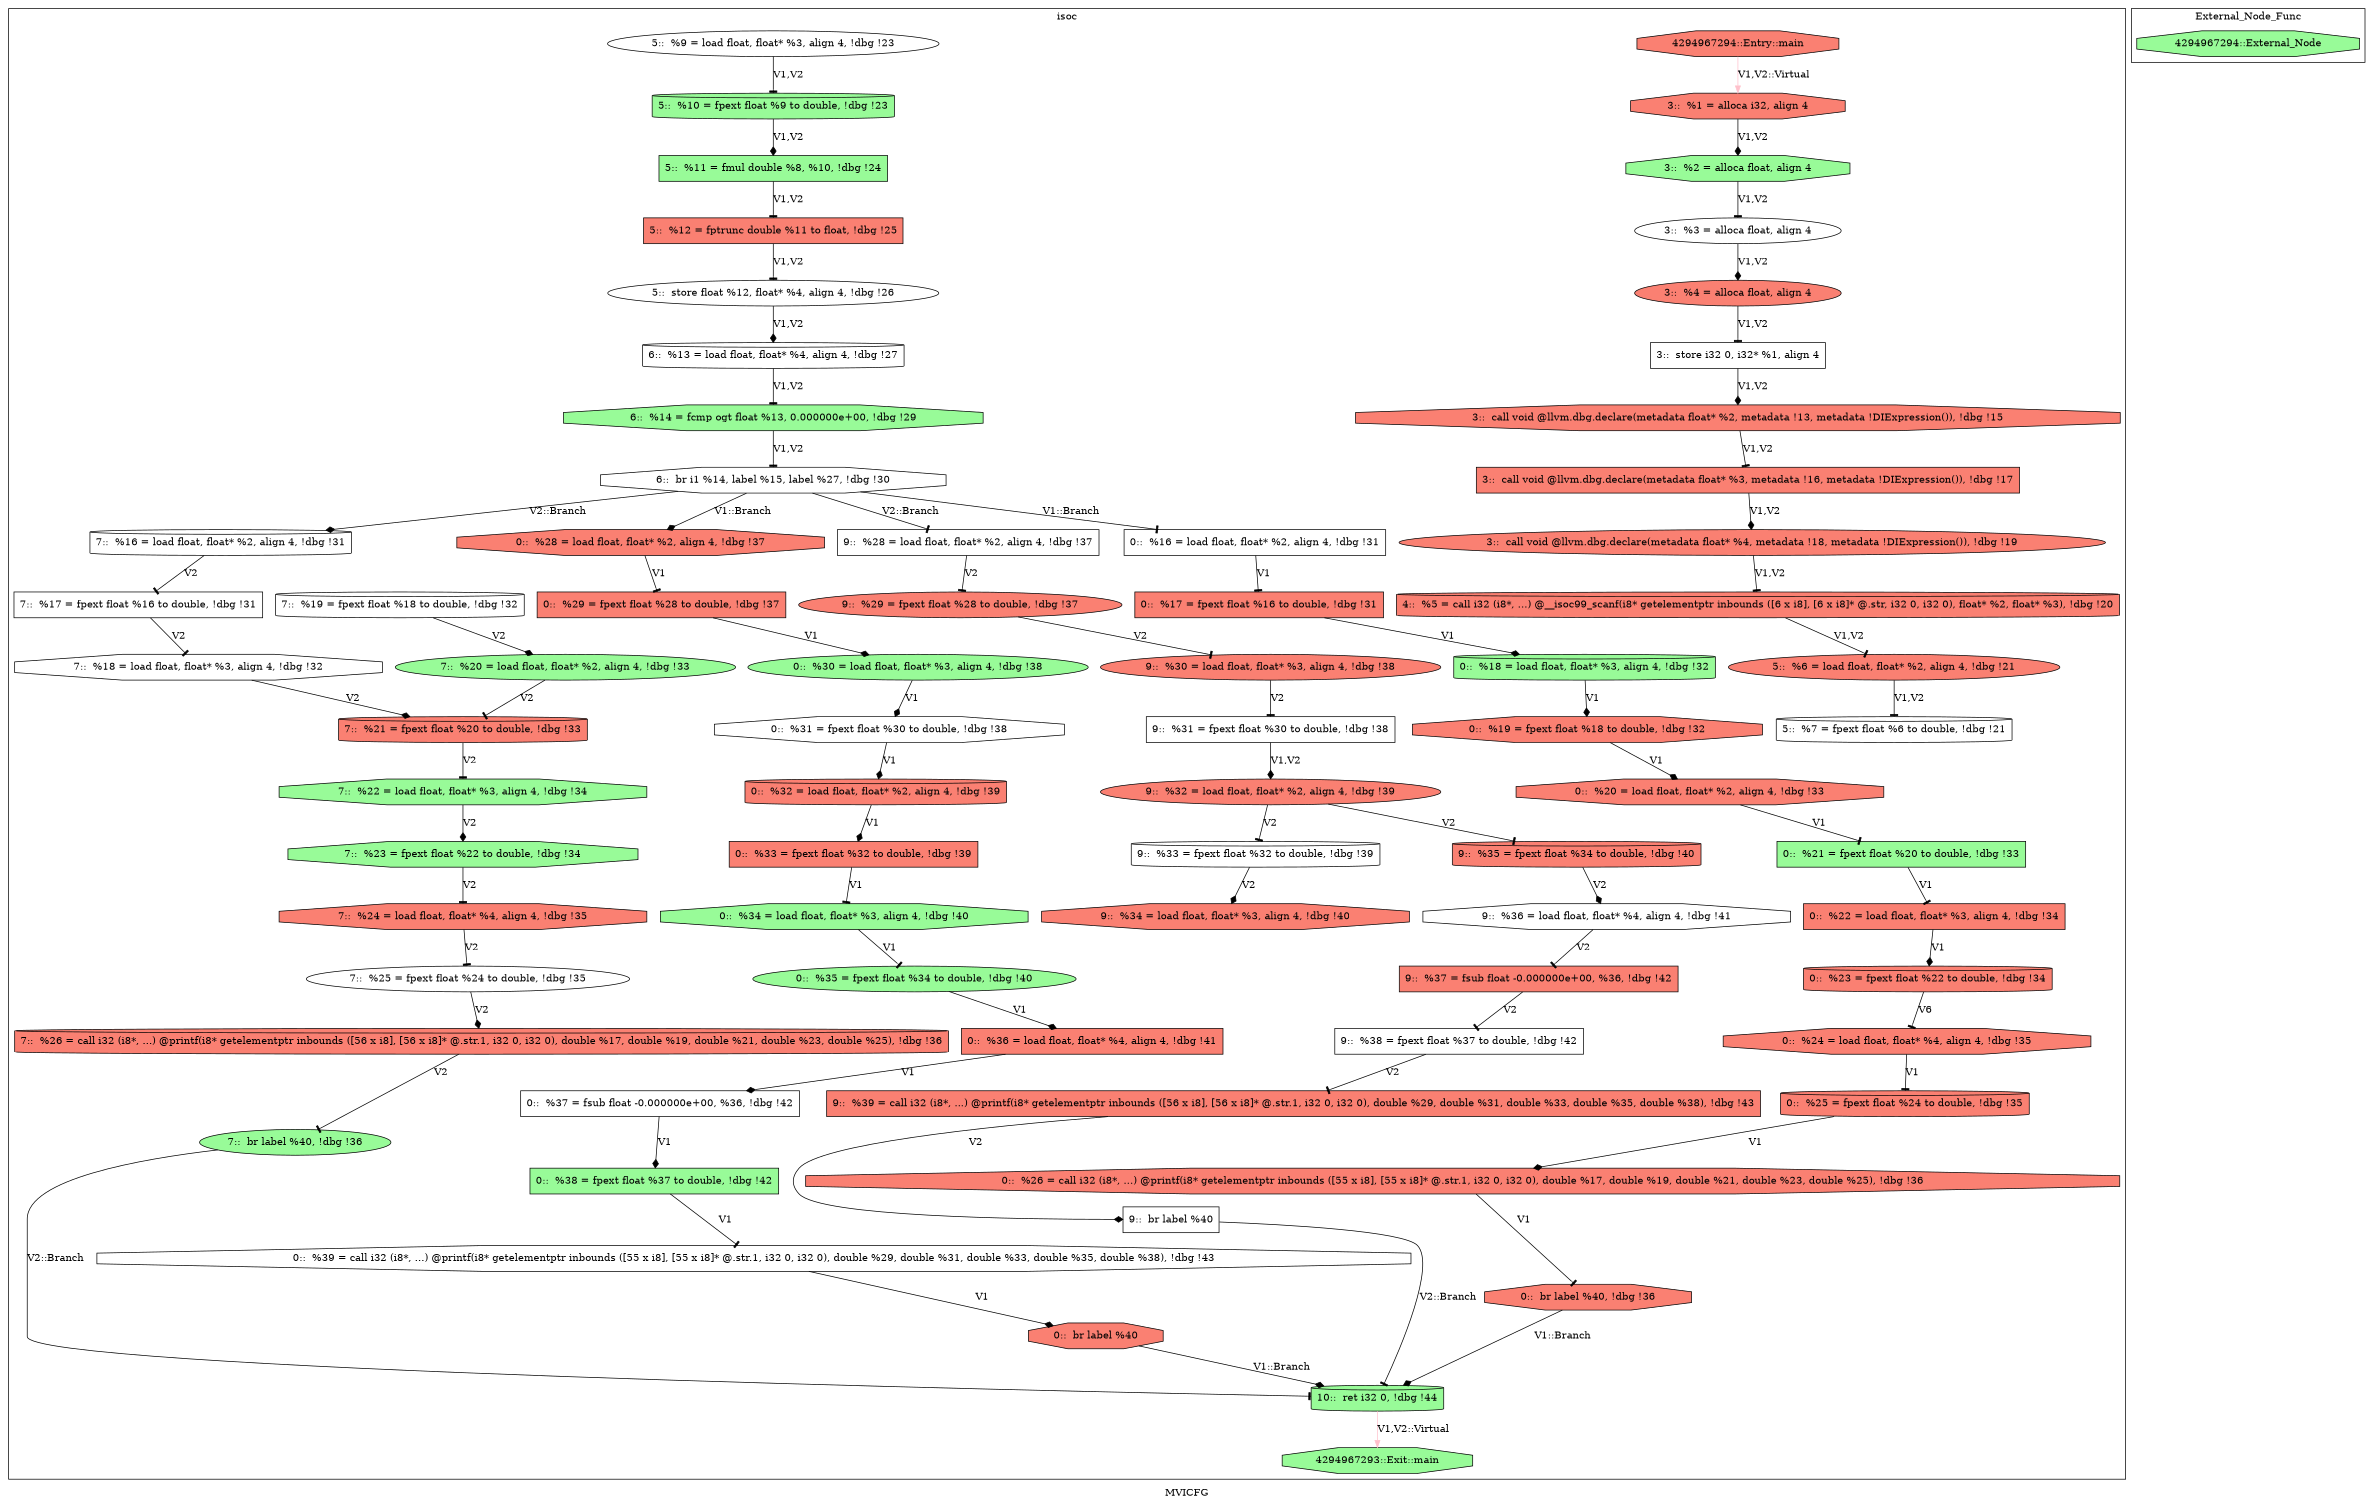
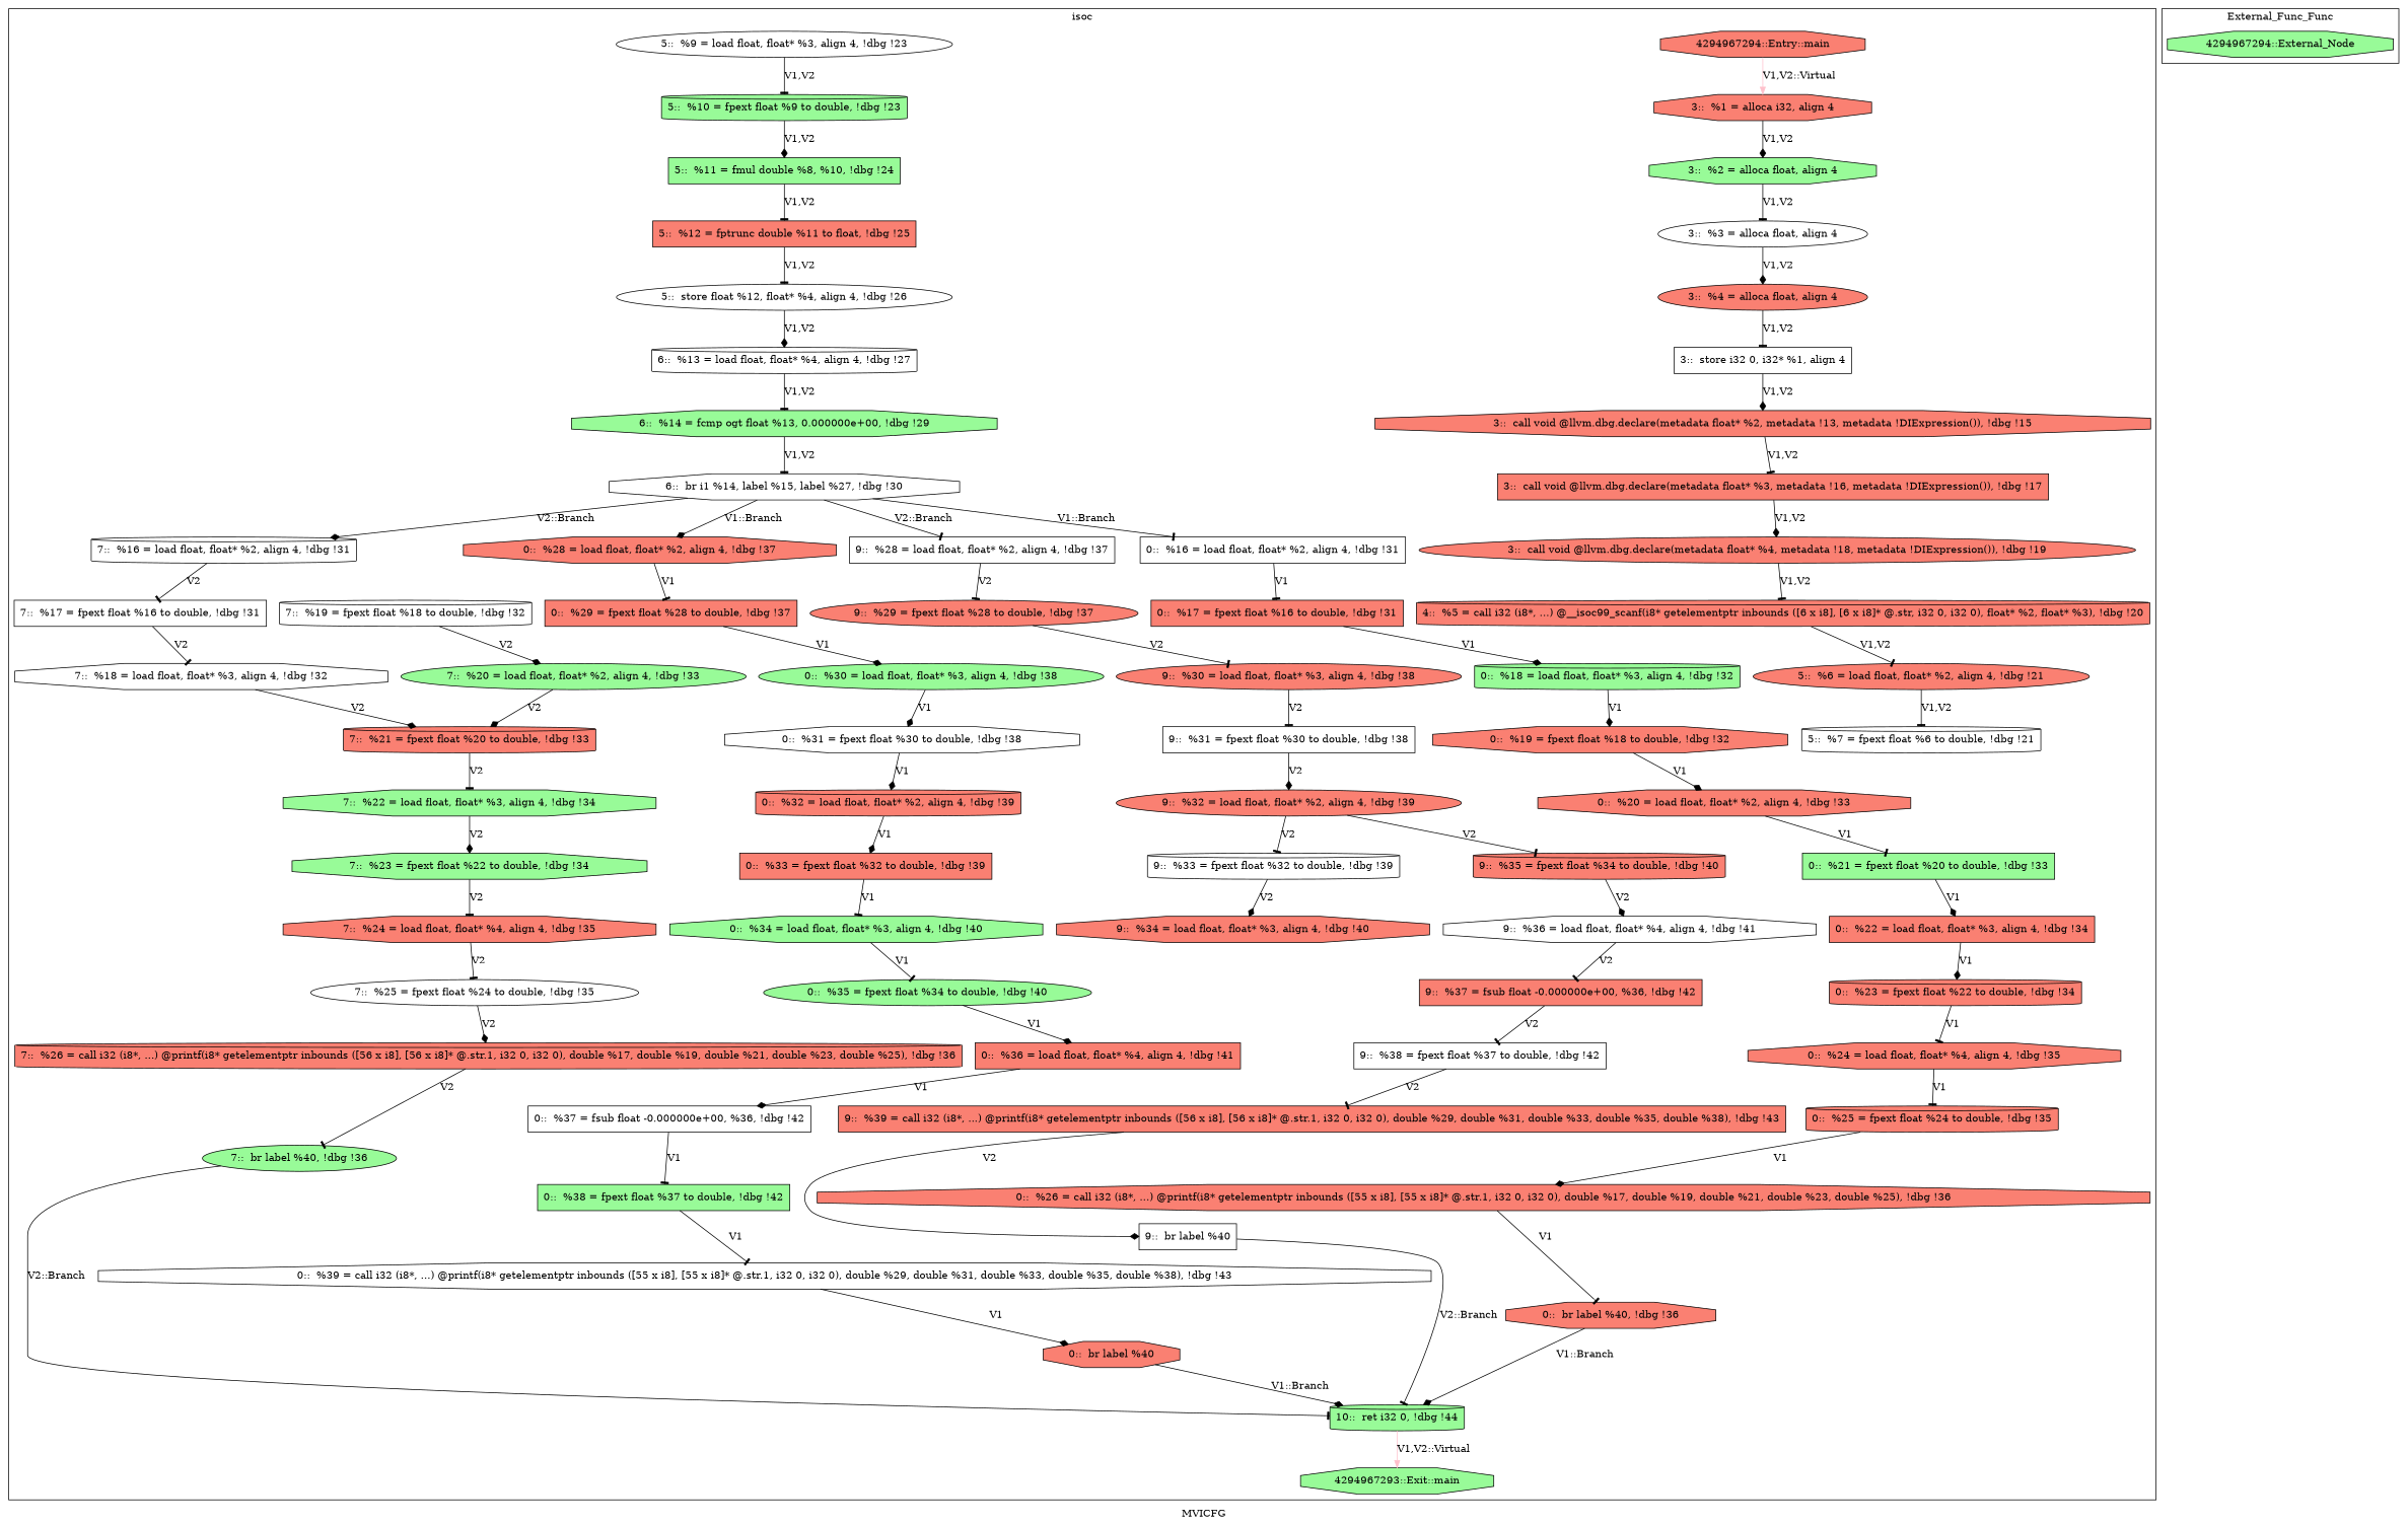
  digraph {
    label=MVICFG
    node [fillcolor=salmon shape=octagon style=filled]
    edge [arrowhead=tee color=black penwidth=1.0]
    n1 [label="4294967294::Entry::main"]
    n2 [label="3::  %1 = alloca i32, align 4"]
    n3 [fillcolor=palegreen label="3::  %2 = alloca float, align 4"]
    n4 [fillcolor=white label="3::  %3 = alloca float, align 4" shape=ellipse]
    n5 [label="3::  %4 = alloca float, align 4" shape=ellipse]
    n6 [fillcolor=white label="3::  store i32 0, i32* %1, align 4" shape=box]
    n7 [label="3::  call void @llvm.dbg.declare(metadata float* %2, metadata !13, metadata !DIExpression()), !dbg !15"]
    n8 [label="3::  call void @llvm.dbg.declare(metadata float* %3, metadata !16, metadata !DIExpression()), !dbg !17" shape=box]
    n9 [label="3::  call void @llvm.dbg.declare(metadata float* %4, metadata !18, metadata !DIExpression()), !dbg !19" shape=ellipse]
    n10 [label="4::  %5 = call i32 (i8*, ...) @__isoc99_scanf(i8* getelementptr inbounds ([6 x i8], [6 x i8]* @.str, i32 0, i32 0), float* %2, float* %3), !dbg !20" shape=cylinder]
    n11 [label="5::  %6 = load float, float* %2, align 4, !dbg !21" shape=ellipse]
    n12 [fillcolor=white label="5::  %7 = fpext float %6 to double, !dbg !21" shape=cylinder]
    n13 [fillcolor=white label="5::  %9 = load float, float* %3, align 4, !dbg !23" shape=ellipse]
    n14 [fillcolor=palegreen label="5::  %10 = fpext float %9 to double, !dbg !23" shape=cylinder]
    n15 [fillcolor=palegreen label="5::  %11 = fmul double %8, %10, !dbg !24" shape=box]
    n16 [label="5::  %12 = fptrunc double %11 to float, !dbg !25" shape=box]
    n17 [fillcolor=white label="5::  store float %12, float* %4, align 4, !dbg !26" shape=ellipse]
    n18 [fillcolor=white label="6::  %13 = load float, float* %4, align 4, !dbg !27" shape=cylinder]
    n19 [fillcolor=palegreen label="6::  %14 = fcmp ogt float %13, 0.000000e+00, !dbg !29"]
    n20 [fillcolor=white label="6::  br i1 %14, label %15, label %27, !dbg !30"]
    n21 [fillcolor=white label="0::  %16 = load float, float* %2, align 4, !dbg !31" shape=box]
    n22 [label="0::  %17 = fpext float %16 to double, !dbg !31" shape=box]
    n23 [fillcolor=palegreen label="0::  %18 = load float, float* %3, align 4, !dbg !32" shape=cylinder]
    n24 [label="0::  %19 = fpext float %18 to double, !dbg !32"]
    n25 [label="0::  %20 = load float, float* %2, align 4, !dbg !33"]
    n26 [fillcolor=palegreen label="0::  %21 = fpext float %20 to double, !dbg !33" shape=box]
    n27 [label="0::  %22 = load float, float* %3, align 4, !dbg !34" shape=box]
    n28 [label="0::  %23 = fpext float %22 to double, !dbg !34" shape=cylinder]
    n29 [label="0::  %24 = load float, float* %4, align 4, !dbg !35"]
    n30 [label="0::  %25 = fpext float %24 to double, !dbg !35" shape=cylinder]
    n31 [label="0::  %26 = call i32 (i8*, ...) @printf(i8* getelementptr inbounds ([55 x i8], [55 x i8]* @.str.1, i32 0, i32 0), double %17, double %19, double %21, double %23, double %25), !dbg !36"]
    n32 [label="0::  br label %40, !dbg !36"]
    n33 [label="0::  %28 = load float, float* %2, align 4, !dbg !37"]
    n34 [label="0::  %29 = fpext float %28 to double, !dbg !37" shape=box]
    n35 [fillcolor=palegreen label="0::  %30 = load float, float* %3, align 4, !dbg !38" shape=ellipse]
    n36 [fillcolor=white label="0::  %31 = fpext float %30 to double, !dbg !38"]
    n37 [label="0::  %32 = load float, float* %2, align 4, !dbg !39" shape=cylinder]
    n38 [label="0::  %33 = fpext float %32 to double, !dbg !39" shape=box]
    n39 [fillcolor=palegreen label="0::  %34 = load float, float* %3, align 4, !dbg !40"]
    n40 [fillcolor=palegreen label="0::  %35 = fpext float %34 to double, !dbg !40" shape=ellipse]
    n41 [label="0::  %36 = load float, float* %4, align 4, !dbg !41" shape=box]
    n42 [fillcolor=white label="0::  %37 = fsub float -0.000000e+00, %36, !dbg !42" shape=box]
    n43 [fillcolor=palegreen label="0::  %38 = fpext float %37 to double, !dbg !42" shape=box]
    n44 [fillcolor=white label="0::  %39 = call i32 (i8*, ...) @printf(i8* getelementptr inbounds ([55 x i8], [55 x i8]* @.str.1, i32 0, i32 0), double %29, double %31, double %33, double %35, double %38), !dbg !43"]
    n45 [label="0::  br label %40"]
    n46 [fillcolor=palegreen label="10::  ret i32 0, !dbg !44" shape=cylinder]
    n47 [fillcolor=palegreen label="4294967293::Exit::main"]
    n48 [fillcolor=white label="7::  %16 = load float, float* %2, align 4, !dbg !31" shape=cylinder]
    n49 [fillcolor=white label="7::  %17 = fpext float %16 to double, !dbg !31" shape=box]
    n50 [fillcolor=white label="7::  %18 = load float, float* %3, align 4, !dbg !32"]
    n51 [fillcolor=white label="7::  %19 = fpext float %18 to double, !dbg !32" shape=cylinder]
    n52 [fillcolor=palegreen label="7::  %20 = load float, float* %2, align 4, !dbg !33" shape=ellipse]
    n53 [label="7::  %21 = fpext float %20 to double, !dbg !33" shape=cylinder]
    n54 [fillcolor=palegreen label="7::  %22 = load float, float* %3, align 4, !dbg !34"]
    n55 [fillcolor=palegreen label="7::  %23 = fpext float %22 to double, !dbg !34"]
    n56 [label="7::  %24 = load float, float* %4, align 4, !dbg !35"]
    n57 [fillcolor=white label="7::  %25 = fpext float %24 to double, !dbg !35" shape=ellipse]
    n58 [label="7::  %26 = call i32 (i8*, ...) @printf(i8* getelementptr inbounds ([56 x i8], [56 x i8]* @.str.1, i32 0, i32 0), double %17, double %19, double %21, double %23, double %25), !dbg !36" shape=cylinder]
    n59 [fillcolor=palegreen label="7::  br label %40, !dbg !36" shape=ellipse]
    n60 [fillcolor=white label="9::  %28 = load float, float* %2, align 4, !dbg !37" shape=box]
    n61 [label="9::  %29 = fpext float %28 to double, !dbg !37" shape=ellipse]
    n62 [label="9::  %30 = load float, float* %3, align 4, !dbg !38" shape=ellipse]
    n63 [fillcolor=white label="9::  %31 = fpext float %30 to double, !dbg !38" shape=box]
    n64 [label="9::  %32 = load float, float* %2, align 4, !dbg !39" shape=ellipse]
    n65 [fillcolor=white label="9::  %33 = fpext float %32 to double, !dbg !39" shape=cylinder]
    n66 [label="9::  %34 = load float, float* %3, align 4, !dbg !40"]
    n67 [label="9::  %35 = fpext float %34 to double, !dbg !40" shape=cylinder]
    n68 [fillcolor=white label="9::  %36 = load float, float* %4, align 4, !dbg !41"]
    n69 [label="9::  %37 = fsub float -0.000000e+00, %36, !dbg !42" shape=box]
    n70 [fillcolor=white label="9::  %38 = fpext float %37 to double, !dbg !42" shape=box]
    n71 [label="9::  %39 = call i32 (i8*, ...) @printf(i8* getelementptr inbounds ([56 x i8], [56 x i8]* @.str.1, i32 0, i32 0), double %29, double %31, double %33, double %35, double %38), !dbg !43" shape=box]
    n72 [fillcolor=white label="9::  br label %40" shape=box]
    n73 [fillcolor=palegreen label="4294967294::External_Node"]
    subgraph cluster_1 {
      label=isoc
      n1
      n2
      n3
      n4
      n5
      n6
      n7
      n8
      n9
      n10
      n11
      n12
      n13
      n14
      n15
      n16
      n17
      n18
      n19
      n20
      n21
      n22
      n23
      n24
      n25
      n26
      n27
      n28
      n29
      n30
      n31
      n32
      n33
      n34
      n35
      n36
      n37
      n38
      n39
      n40
      n41
      n42
      n43
      n44
      n45
      n46
      n47
      n48
      n49
      n50
      n51
      n52
      n53
      n54
      n55
      n56
      n57
      n58
      n59
      n60
      n61
      n62
      n63
      n64
      n65
      n66
      n67
      n68
      n69
      n70
      n71
      n72
    }
    subgraph cluster_2 {
-     label=External_Node_Func
+     label=External_Func_Func
      n73
    }
    n1 -> n2 [arrowhead=normal color=pink label="V1,V2::Virtual"]
    n2 -> n3 [arrowhead=diamond label="V1,V2"]
    n3 -> n4 [label="V1,V2"]
    n4 -> n5 [arrowhead=diamond label="V1,V2"]
    n5 -> n6 [label="V1,V2"]
    n6 -> n7 [arrowhead=diamond label="V1,V2"]
    n7 -> n8 [label="V1,V2"]
    n8 -> n9 [arrowhead=diamond label="V1,V2"]
    n9 -> n10 [label="V1,V2"]
    n10 -> n11 [label="V1,V2"]
    n11 -> n12 [label="V1,V2"]
    n13 -> n14 [label="V1,V2"]
    n14 -> n15 [arrowhead=diamond label="V1,V2"]
    n15 -> n16 [label="V1,V2"]
    n16 -> n17 [label="V1,V2"]
    n17 -> n18 [arrowhead=diamond label="V1,V2"]
    n18 -> n19 [label="V1,V2"]
    n19 -> n20 [label="V1,V2"]
    n20 -> n21 [label="V1::Branch"]
    n20 -> n33 [arrowhead=diamond label="V1::Branch"]
    n20 -> n48 [arrowhead=diamond label="V2::Branch"]
    n20 -> n60 [label="V2::Branch"]
    n21 -> n22 [label=V1]
    n22 -> n23 [arrowhead=diamond label=V1]
    n23 -> n24 [arrowhead=diamond label=V1]
    n24 -> n25 [arrowhead=diamond label=V1]
    n25 -> n26 [label=V1]
-   n26 -> n27 [label=V1]
+   n26 -> n27 [arrowhead=diamond label=V1]
    n27 -> n28 [arrowhead=diamond label=V1]
-   n28 -> n29 [label=V6]
+   n28 -> n29 [label=V1]
    n29 -> n30 [label=V1]
    n30 -> n31 [arrowhead=diamond label=V1]
    n31 -> n32 [label=V1]
    n32 -> n46 [arrowhead=diamond label="V1::Branch"]
    n33 -> n34 [label=V1]
    n34 -> n35 [arrowhead=diamond label=V1]
    n35 -> n36 [arrowhead=diamond label=V1]
    n36 -> n37 [arrowhead=diamond label=V1]
    n37 -> n38 [arrowhead=diamond label=V1]
    n38 -> n39 [label=V1]
    n39 -> n40 [label=V1]
    n40 -> n41 [arrowhead=diamond label=V1]
    n41 -> n42 [arrowhead=diamond label=V1]
-   n42 -> n43 [arrowhead=diamond label=V1]
+   n42 -> n43 [label=V1]
    n43 -> n44 [label=V1]
    n44 -> n45 [arrowhead=diamond label=V1]
    n45 -> n46 [arrowhead=diamond label="V1::Branch"]
    n46 -> n47 [arrowhead=normal color=pink label="V1,V2::Virtual"]
    n48 -> n49 [label=V2]
    n49 -> n50 [label=V2]
    n50 -> n53 [arrowhead=diamond label=V2]
    n51 -> n52 [arrowhead=diamond label=V2]
-   n52 -> n53 [label=V2]
+   n52 -> n53 [arrowhead=diamond label=V2]
    n53 -> n54 [label=V2]
    n54 -> n55 [arrowhead=diamond label=V2]
    n55 -> n56 [label=V2]
    n56 -> n57 [label=V2]
    n57 -> n58 [arrowhead=diamond label=V2]
    n58 -> n59 [label=V2]
    n59 -> n46 [label="V2::Branch"]
    n60 -> n61 [label=V2]
    n61 -> n62 [label=V2]
    n62 -> n63 [label=V2]
-   n63 -> n64 [arrowhead=diamond label="V1,V2"]
+   n63 -> n64 [arrowhead=diamond label=V2]
    n64 -> n65 [label=V2]
    n64 -> n67 [label=V2]
    n65 -> n66 [arrowhead=diamond label=V2]
    n67 -> n68 [arrowhead=diamond label=V2]
    n68 -> n69 [label=V2]
    n69 -> n70 [label=V2]
    n70 -> n71 [label=V2]
    n71 -> n72 [arrowhead=diamond label=V2]
    n72 -> n46 [label="V2::Branch"]
  }
